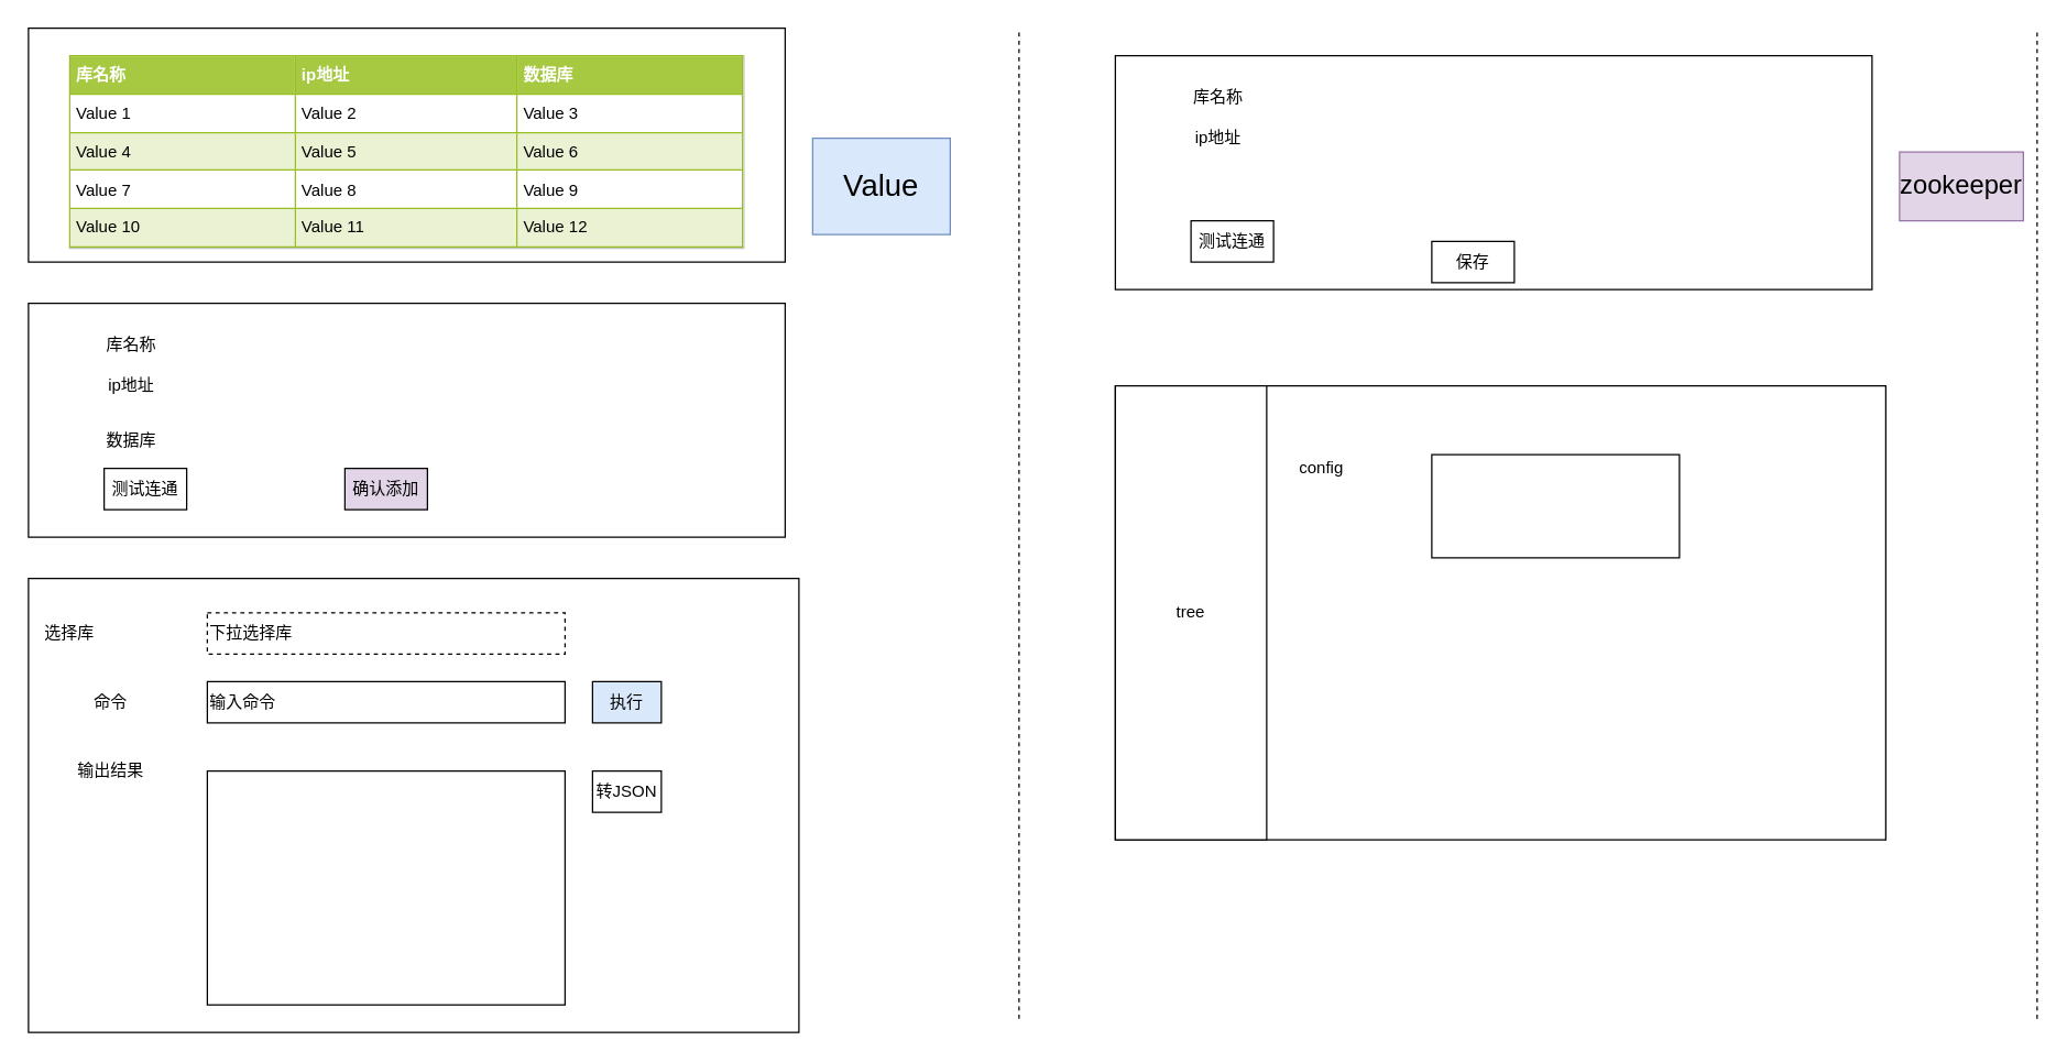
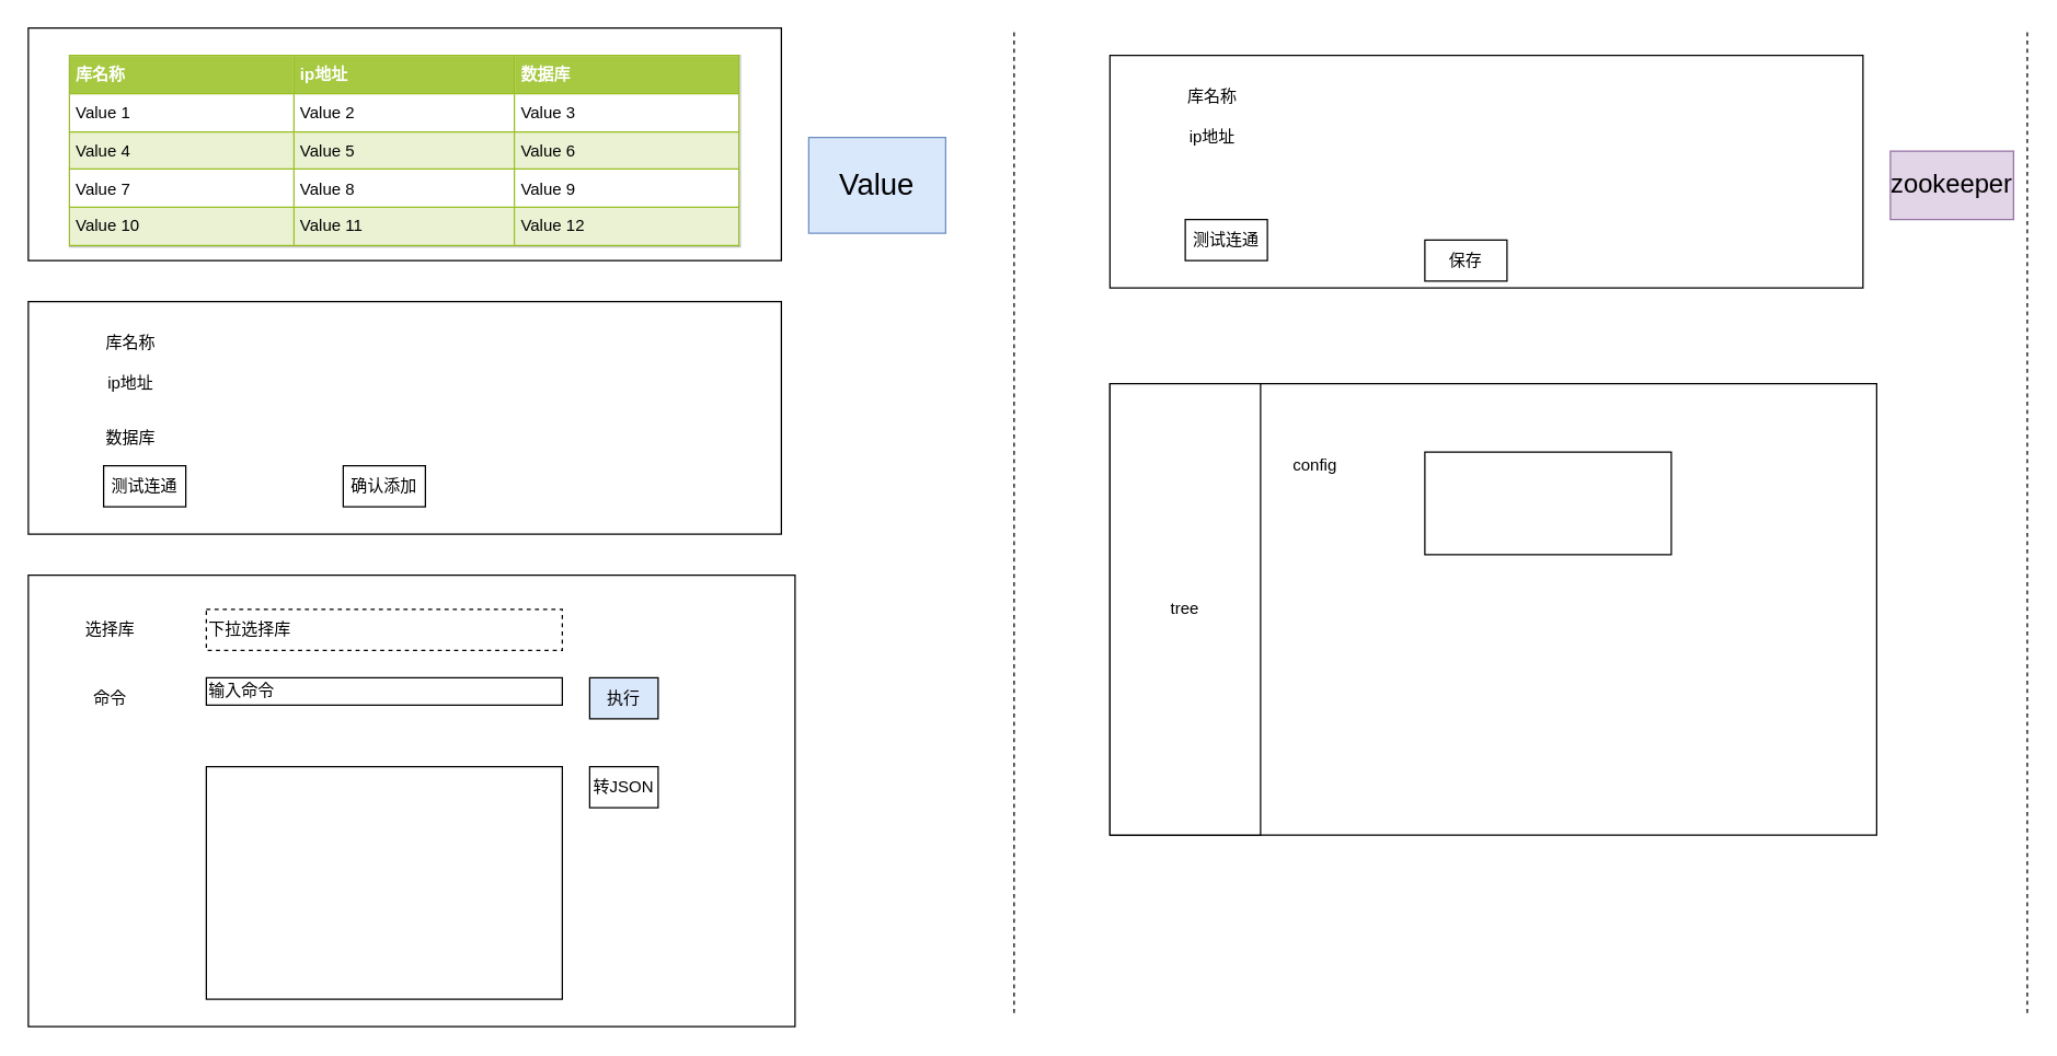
  <mxCell id="0" />
  <mxCell id="1" parent="0" />
  <mxCell id="2" value="" style="rounded=0;whiteSpace=wrap;html=1;" vertex="1" parent="1"><mxGeometry x="20" y="20" width="550" height="170" as="geometry" /></mxCell>
  <mxCell id="3" value="" style="group" vertex="1" connectable="0" parent="1"><mxGeometry x="20" y="220" width="550" height="170" as="geometry" /></mxCell>
  <mxCell id="4" value="" style="rounded=0;whiteSpace=wrap;html=1;" vertex="1" parent="3"><mxGeometry width="550" height="170" as="geometry" /></mxCell>
  <mxCell id="5" value="ip地址" style="text;html=1;strokeColor=none;fillColor=none;align=center;verticalAlign=middle;whiteSpace=wrap;rounded=0;" vertex="1" parent="3"><mxGeometry x="55" y="50" width="40" height="20" as="geometry" /></mxCell>
  <mxCell id="6" value="数据库" style="text;html=1;strokeColor=none;fillColor=none;align=center;verticalAlign=middle;whiteSpace=wrap;rounded=0;" vertex="1" parent="3"><mxGeometry x="55" y="90" width="40" height="20" as="geometry" /></mxCell>
  <mxCell id="7" value="测试连通" style="rounded=0;whiteSpace=wrap;html=1;" vertex="1" parent="3"><mxGeometry x="55" y="120" width="60" height="30" as="geometry" /></mxCell>
- <mxCell id="8" value="确认添加" style="rounded=0;whiteSpace=wrap;html=1;fillColor=#e1d5e7;" vertex="1" parent="3"><mxGeometry x="230" y="120" width="60" height="30" as="geometry" /></mxCell>
+ <mxCell id="8" value="确认添加" style="rounded=0;whiteSpace=wrap;html=1;" vertex="1" parent="3"><mxGeometry x="230" y="120" width="60" height="30" as="geometry" /></mxCell>
  <mxCell id="9" value="库名称" style="text;html=1;strokeColor=none;fillColor=none;align=center;verticalAlign=middle;whiteSpace=wrap;rounded=0;" vertex="1" parent="3"><mxGeometry x="55" y="20" width="40" height="20" as="geometry" /></mxCell>
  <mxCell id="10" value="&lt;table border=&quot;1&quot; width=&quot;100%&quot; cellpadding=&quot;4&quot; style=&quot;width: 100% ; height: 100% ; border-collapse: collapse&quot;&gt;&lt;tbody&gt;&lt;tr style=&quot;background-color: #a7c942 ; color: #ffffff ; border: 1px solid #98bf21&quot;&gt;&lt;th align=&quot;left&quot;&gt;库名称&lt;/th&gt;&lt;th align=&quot;left&quot;&gt;ip地址&lt;/th&gt;&lt;th align=&quot;left&quot;&gt;数据库&lt;/th&gt;&lt;/tr&gt;&lt;tr style=&quot;border: 1px solid #98bf21&quot;&gt;&lt;td&gt;Value 1&lt;/td&gt;&lt;td&gt;Value 2&lt;/td&gt;&lt;td&gt;Value 3&lt;/td&gt;&lt;/tr&gt;&lt;tr style=&quot;background-color: #eaf2d3 ; border: 1px solid #98bf21&quot;&gt;&lt;td&gt;Value 4&lt;/td&gt;&lt;td&gt;Value 5&lt;/td&gt;&lt;td&gt;Value 6&lt;/td&gt;&lt;/tr&gt;&lt;tr style=&quot;border: 1px solid #98bf21&quot;&gt;&lt;td&gt;Value 7&lt;/td&gt;&lt;td&gt;Value 8&lt;/td&gt;&lt;td&gt;Value 9&lt;/td&gt;&lt;/tr&gt;&lt;tr style=&quot;background-color: #eaf2d3 ; border: 1px solid #98bf21&quot;&gt;&lt;td&gt;Value 10&lt;/td&gt;&lt;td&gt;Value 11&lt;/td&gt;&lt;td&gt;Value 12&lt;/td&gt;&lt;/tr&gt;&lt;/tbody&gt;&lt;/table&gt;" style="text;html=1;strokeColor=#c0c0c0;fillColor=#ffffff;overflow=fill;rounded=0;" vertex="1" parent="1"><mxGeometry x="50" y="40" width="490" height="140" as="geometry" /></mxCell>
  <mxCell id="11" value="" style="endArrow=none;dashed=1;html=1;" edge="1" parent="1"><mxGeometry width="50" height="50" relative="1" as="geometry"><mxPoint x="740" y="740" as="sourcePoint" /><mxPoint x="740" y="20" as="targetPoint" /></mxGeometry></mxCell>
  <mxCell id="12" value="" style="group" vertex="1" connectable="0" parent="1"><mxGeometry x="20" y="420" width="560" height="330" as="geometry" /></mxCell>
  <mxCell id="13" value="" style="group" vertex="1" connectable="0" parent="12"><mxGeometry width="560" height="330" as="geometry" /></mxCell>
  <mxCell id="14" value="" style="rounded=0;whiteSpace=wrap;html=1;" vertex="1" parent="13"><mxGeometry width="560" height="330" as="geometry" /></mxCell>
- <mxCell id="15" value="输入命令" style="rounded=0;whiteSpace=wrap;html=1;align=left;" vertex="1" parent="13"><mxGeometry x="130" y="75" width="260" height="30" as="geometry" /></mxCell>
+ <mxCell id="15" value="输入命令" style="rounded=0;whiteSpace=wrap;html=1;align=left;" vertex="1" parent="13"><mxGeometry x="130" y="75" width="260" height="20" as="geometry" /></mxCell>
  <mxCell id="16" value="命令" style="text;html=1;strokeColor=none;fillColor=none;align=center;verticalAlign=middle;whiteSpace=wrap;rounded=0;" vertex="1" parent="13"><mxGeometry x="40" y="80" width="40" height="20" as="geometry" /></mxCell>
- <mxCell id="17" value="选择库" style="text;html=1;strokeColor=none;fillColor=none;align=center;verticalAlign=middle;whiteSpace=wrap;rounded=0;" vertex="1" parent="13"><mxGeometry x="10" y="30" width="40" height="20" as="geometry" /></mxCell>
+ <mxCell id="17" value="选择库" style="text;html=1;strokeColor=none;fillColor=none;align=center;verticalAlign=middle;whiteSpace=wrap;rounded=0;" vertex="1" parent="13"><mxGeometry x="40" y="30" width="40" height="20" as="geometry" /></mxCell>
  <mxCell id="18" value="下拉选择库" style="rounded=0;whiteSpace=wrap;html=1;align=left;dashed=1;" vertex="1" parent="13"><mxGeometry x="130" y="25" width="260" height="30" as="geometry" /></mxCell>
- <mxCell id="19" value="输出结果" style="text;html=1;strokeColor=none;fillColor=none;align=center;verticalAlign=middle;whiteSpace=wrap;rounded=0;" vertex="1" parent="13"><mxGeometry x="25" y="130" width="70" height="20" as="geometry" /></mxCell>
  <mxCell id="20" value="" style="rounded=0;whiteSpace=wrap;html=1;" vertex="1" parent="13"><mxGeometry x="130" y="140" width="260" height="170" as="geometry" /></mxCell>
  <mxCell id="21" value="执行" style="rounded=0;whiteSpace=wrap;html=1;align=center;fillColor=#dae8fc;" vertex="1" parent="13"><mxGeometry x="410" y="75" width="50" height="30" as="geometry" /></mxCell>
  <mxCell id="22" value="转JSON" style="rounded=0;whiteSpace=wrap;html=1;align=center;" vertex="1" parent="13"><mxGeometry x="410" y="140" width="50" height="30" as="geometry" /></mxCell>
  <mxCell id="23" value="" style="rounded=0;whiteSpace=wrap;html=1;" vertex="1" parent="1"><mxGeometry x="810" y="280" width="560" height="330" as="geometry" /></mxCell>
  <mxCell id="24" value="" style="group" vertex="1" connectable="0" parent="1"><mxGeometry x="810" y="40" width="550" height="170" as="geometry" /></mxCell>
  <mxCell id="25" value="" style="rounded=0;whiteSpace=wrap;html=1;" vertex="1" parent="24"><mxGeometry width="550" height="170" as="geometry" /></mxCell>
  <mxCell id="26" value="ip地址" style="text;html=1;strokeColor=none;fillColor=none;align=center;verticalAlign=middle;whiteSpace=wrap;rounded=0;" vertex="1" parent="24"><mxGeometry x="55" y="50" width="40" height="20" as="geometry" /></mxCell>
  <mxCell id="27" value="测试连通" style="rounded=0;whiteSpace=wrap;html=1;" vertex="1" parent="24"><mxGeometry x="55" y="120" width="60" height="30" as="geometry" /></mxCell>
  <mxCell id="28" value="保存" style="rounded=0;whiteSpace=wrap;html=1;" vertex="1" parent="24"><mxGeometry x="230" y="135" width="60" height="30" as="geometry" /></mxCell>
  <mxCell id="29" value="库名称" style="text;html=1;strokeColor=none;fillColor=none;align=center;verticalAlign=middle;whiteSpace=wrap;rounded=0;" vertex="1" parent="24"><mxGeometry x="55" y="20" width="40" height="20" as="geometry" /></mxCell>
  <mxCell id="30" value="tree" style="rounded=0;whiteSpace=wrap;html=1;" vertex="1" parent="1"><mxGeometry x="810" y="280" width="110" height="330" as="geometry" /></mxCell>
  <mxCell id="31" value="" style="rounded=0;whiteSpace=wrap;html=1;" vertex="1" parent="1"><mxGeometry x="1040" y="330" width="180" height="75" as="geometry" /></mxCell>
  <mxCell id="32" value="config" style="text;html=1;strokeColor=none;fillColor=none;align=center;verticalAlign=middle;whiteSpace=wrap;rounded=0;" vertex="1" parent="1"><mxGeometry x="940" y="330" width="40" height="20" as="geometry" /></mxCell>
  <mxCell id="33" value="" style="endArrow=none;dashed=1;html=1;" edge="1" parent="1"><mxGeometry width="50" height="50" relative="1" as="geometry"><mxPoint x="1480" y="740" as="sourcePoint" /><mxPoint x="1480" y="20" as="targetPoint" /></mxGeometry></mxCell>
  <mxCell id="34" value="zookeeper" style="text;html=1;strokeColor=#9673a6;fillColor=#e1d5e7;align=center;verticalAlign=middle;whiteSpace=wrap;rounded=0;fontSize=19;" vertex="1" parent="1"><mxGeometry x="1380" y="110" width="90" height="50" as="geometry" /></mxCell>
  <mxCell id="35" value="Value" style="text;html=1;strokeColor=#6c8ebf;fillColor=#dae8fc;align=center;verticalAlign=middle;whiteSpace=wrap;rounded=0;fontSize=22;" vertex="1" parent="1"><mxGeometry x="590" y="100" width="100" height="70" as="geometry" /></mxCell>
